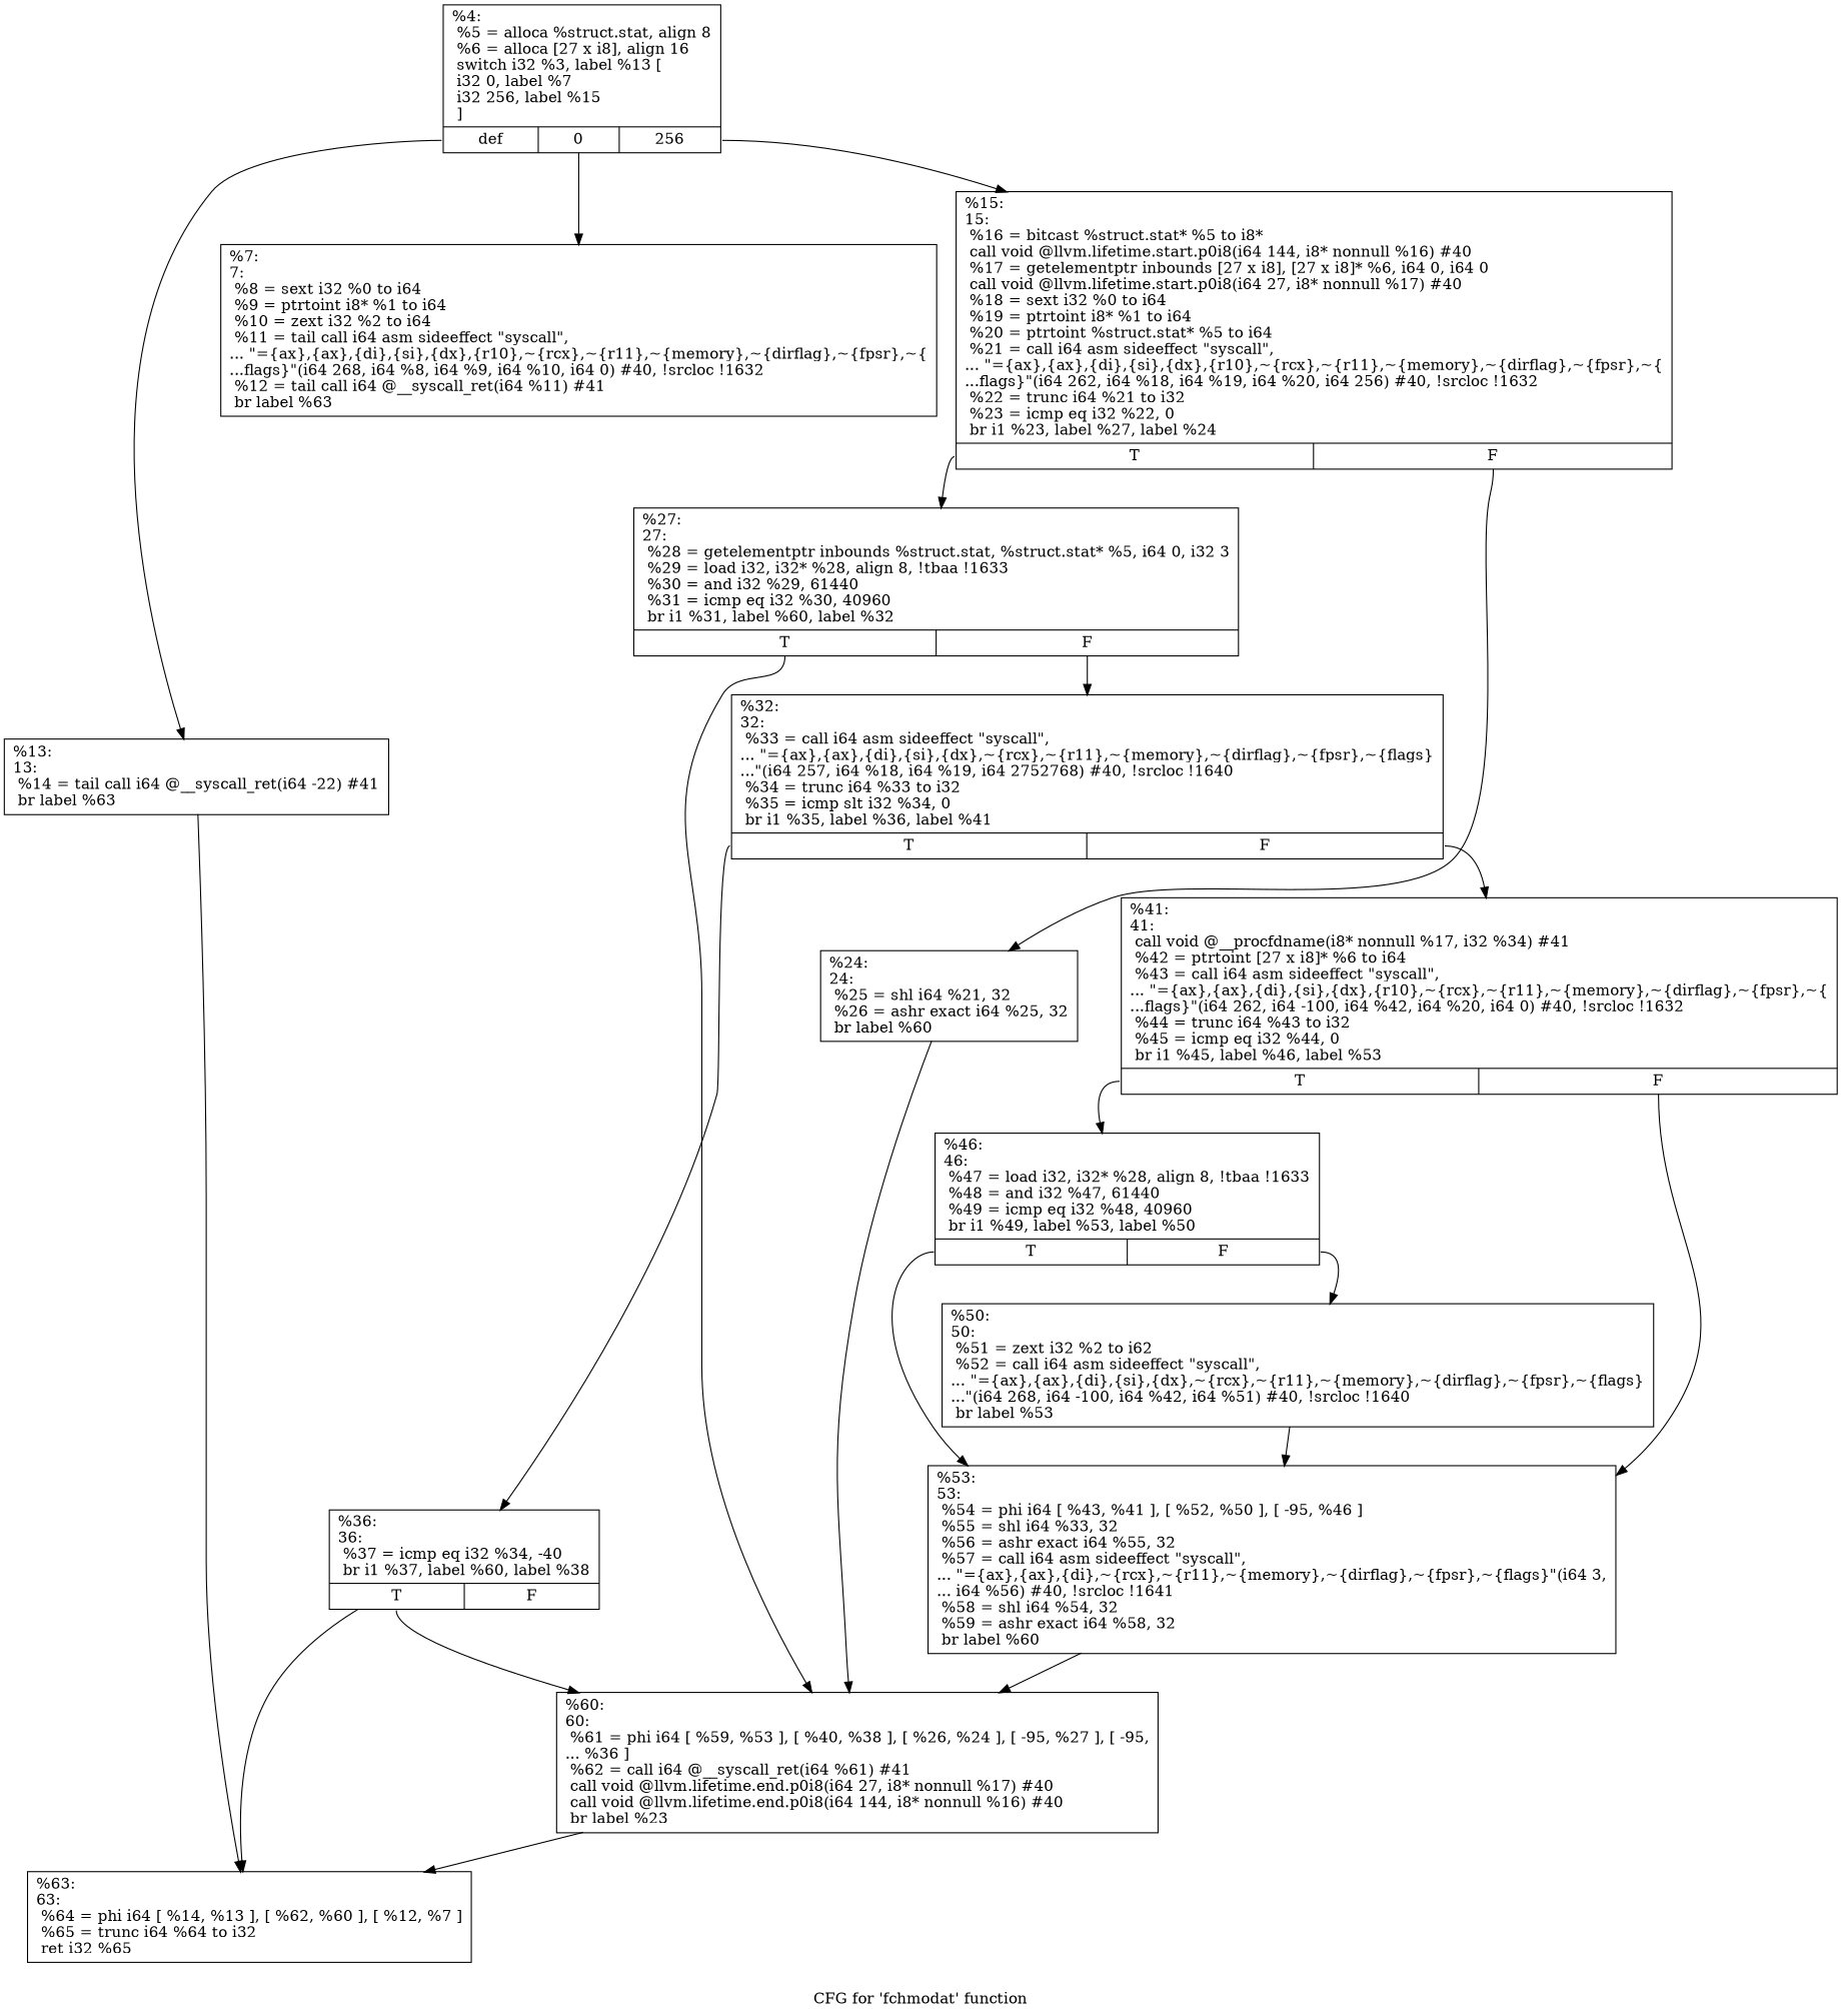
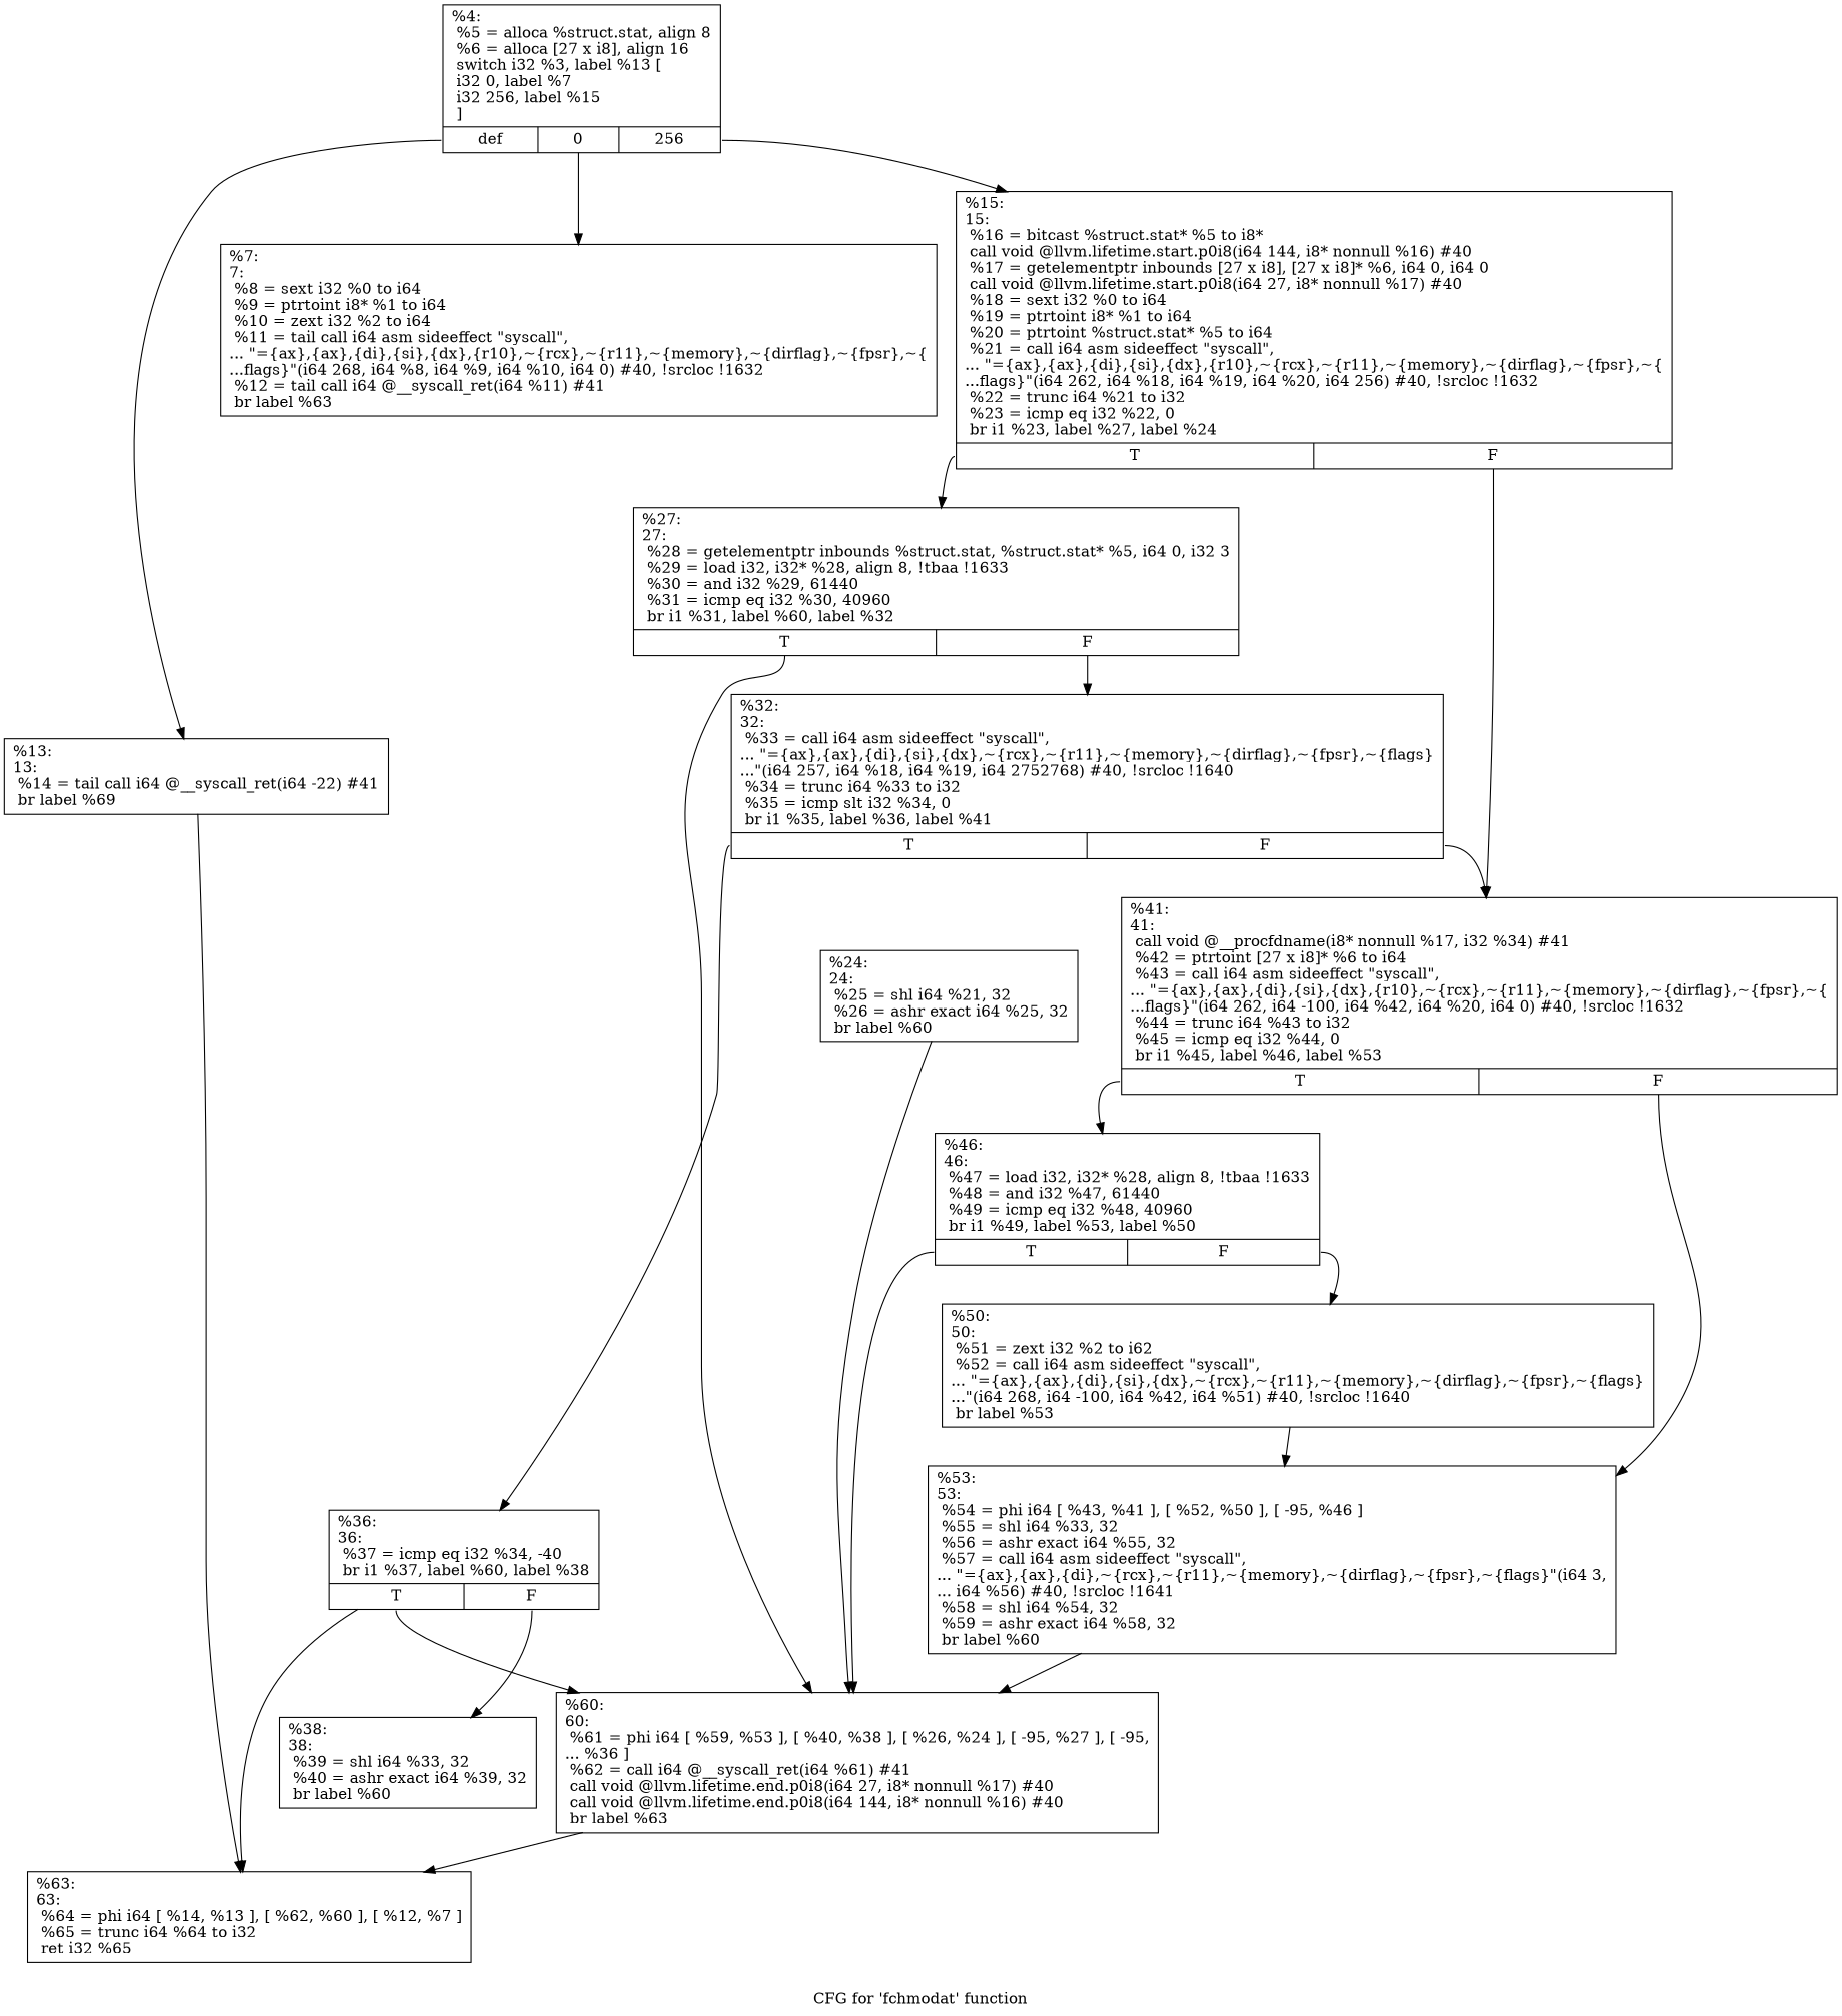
  digraph {
    label="CFG for 'fchmodat' function"
    node [shape=record]
    edge [tailport=s0]
    n1 [label="{%4:\l  %5 = alloca %struct.stat, align 8\l  %6 = alloca [27 x i8], align 16\l  switch i32 %3, label %13 [\l    i32 0, label %7\l    i32 256, label %15\l  ]\l|{<s0>def|<s1>0|<s2>256}}"]
-   n2 [label="{%13:\l13:                                               \l  %14 = tail call i64 @__syscall_ret(i64 -22) #41\l  br label %63\l}"]
+   n2 [label="{%13:\l13:                                               \l  %14 = tail call i64 @__syscall_ret(i64 -22) #41\l  br label %69\l}"]
    n3 [label="{%7:\l7:                                                \l  %8 = sext i32 %0 to i64\l  %9 = ptrtoint i8* %1 to i64\l  %10 = zext i32 %2 to i64\l  %11 = tail call i64 asm sideeffect \"syscall\",\l... \"=\{ax\},\{ax\},\{di\},\{si\},\{dx\},\{r10\},~\{rcx\},~\{r11\},~\{memory\},~\{dirflag\},~\{fpsr\},~\{\l...flags\}\"(i64 268, i64 %8, i64 %9, i64 %10, i64 0) #40, !srcloc !1632\l  %12 = tail call i64 @__syscall_ret(i64 %11) #41\l  br label %63\l}"]
    n4 [label="{%15:\l15:                                               \l  %16 = bitcast %struct.stat* %5 to i8*\l  call void @llvm.lifetime.start.p0i8(i64 144, i8* nonnull %16) #40\l  %17 = getelementptr inbounds [27 x i8], [27 x i8]* %6, i64 0, i64 0\l  call void @llvm.lifetime.start.p0i8(i64 27, i8* nonnull %17) #40\l  %18 = sext i32 %0 to i64\l  %19 = ptrtoint i8* %1 to i64\l  %20 = ptrtoint %struct.stat* %5 to i64\l  %21 = call i64 asm sideeffect \"syscall\",\l... \"=\{ax\},\{ax\},\{di\},\{si\},\{dx\},\{r10\},~\{rcx\},~\{r11\},~\{memory\},~\{dirflag\},~\{fpsr\},~\{\l...flags\}\"(i64 262, i64 %18, i64 %19, i64 %20, i64 256) #40, !srcloc !1632\l  %22 = trunc i64 %21 to i32\l  %23 = icmp eq i32 %22, 0\l  br i1 %23, label %27, label %24\l|{<s0>T|<s1>F}}"]
    n5 [label="{%63:\l63:                                               \l  %64 = phi i64 [ %14, %13 ], [ %62, %60 ], [ %12, %7 ]\l  %65 = trunc i64 %64 to i32\l  ret i32 %65\l}"]
    n6 [label="{%27:\l27:                                               \l  %28 = getelementptr inbounds %struct.stat, %struct.stat* %5, i64 0, i32 3\l  %29 = load i32, i32* %28, align 8, !tbaa !1633\l  %30 = and i32 %29, 61440\l  %31 = icmp eq i32 %30, 40960\l  br i1 %31, label %60, label %32\l|{<s0>T|<s1>F}}"]
    n7 [label="{%24:\l24:                                               \l  %25 = shl i64 %21, 32\l  %26 = ashr exact i64 %25, 32\l  br label %60\l}"]
-   n8 [label="{%60:\l60:                                               \l  %61 = phi i64 [ %59, %53 ], [ %40, %38 ], [ %26, %24 ], [ -95, %27 ], [ -95,\l... %36 ]\l  %62 = call i64 @__syscall_ret(i64 %61) #41\l  call void @llvm.lifetime.end.p0i8(i64 27, i8* nonnull %17) #40\l  call void @llvm.lifetime.end.p0i8(i64 144, i8* nonnull %16) #40\l  br label %23\l}"]
+   n8 [label="{%60:\l60:                                               \l  %61 = phi i64 [ %59, %53 ], [ %40, %38 ], [ %26, %24 ], [ -95, %27 ], [ -95,\l... %36 ]\l  %62 = call i64 @__syscall_ret(i64 %61) #41\l  call void @llvm.lifetime.end.p0i8(i64 27, i8* nonnull %17) #40\l  call void @llvm.lifetime.end.p0i8(i64 144, i8* nonnull %16) #40\l  br label %63\l}"]
    n9 [label="{%32:\l32:                                               \l  %33 = call i64 asm sideeffect \"syscall\",\l... \"=\{ax\},\{ax\},\{di\},\{si\},\{dx\},~\{rcx\},~\{r11\},~\{memory\},~\{dirflag\},~\{fpsr\},~\{flags\}\l...\"(i64 257, i64 %18, i64 %19, i64 2752768) #40, !srcloc !1640\l  %34 = trunc i64 %33 to i32\l  %35 = icmp slt i32 %34, 0\l  br i1 %35, label %36, label %41\l|{<s0>T|<s1>F}}"]
    n10 [label="{%36:\l36:                                               \l  %37 = icmp eq i32 %34, -40\l  br i1 %37, label %60, label %38\l|{<s0>T|<s1>F}}"]
    n11 [label="{%41:\l41:                                               \l  call void @__procfdname(i8* nonnull %17, i32 %34) #41\l  %42 = ptrtoint [27 x i8]* %6 to i64\l  %43 = call i64 asm sideeffect \"syscall\",\l... \"=\{ax\},\{ax\},\{di\},\{si\},\{dx\},\{r10\},~\{rcx\},~\{r11\},~\{memory\},~\{dirflag\},~\{fpsr\},~\{\l...flags\}\"(i64 262, i64 -100, i64 %42, i64 %20, i64 0) #40, !srcloc !1632\l  %44 = trunc i64 %43 to i32\l  %45 = icmp eq i32 %44, 0\l  br i1 %45, label %46, label %53\l|{<s0>T|<s1>F}}"]
+   n12 [label="{%38:\l38:                                               \l  %39 = shl i64 %33, 32\l  %40 = ashr exact i64 %39, 32\l  br label %60\l}"]
    n13 [label="{%46:\l46:                                               \l  %47 = load i32, i32* %28, align 8, !tbaa !1633\l  %48 = and i32 %47, 61440\l  %49 = icmp eq i32 %48, 40960\l  br i1 %49, label %53, label %50\l|{<s0>T|<s1>F}}"]
    n14 [label="{%53:\l53:                                               \l  %54 = phi i64 [ %43, %41 ], [ %52, %50 ], [ -95, %46 ]\l  %55 = shl i64 %33, 32\l  %56 = ashr exact i64 %55, 32\l  %57 = call i64 asm sideeffect \"syscall\",\l... \"=\{ax\},\{ax\},\{di\},~\{rcx\},~\{r11\},~\{memory\},~\{dirflag\},~\{fpsr\},~\{flags\}\"(i64 3,\l... i64 %56) #40, !srcloc !1641\l  %58 = shl i64 %54, 32\l  %59 = ashr exact i64 %58, 32\l  br label %60\l}"]
    n15 [label="{%50:\l50:                                               \l  %51 = zext i32 %2 to i62\l  %52 = call i64 asm sideeffect \"syscall\",\l... \"=\{ax\},\{ax\},\{di\},\{si\},\{dx\},~\{rcx\},~\{r11\},~\{memory\},~\{dirflag\},~\{fpsr\},~\{flags\}\l...\"(i64 268, i64 -100, i64 %42, i64 %51) #40, !srcloc !1640\l  br label %53\l}"]
    n1 -> n2
    n1 -> n3 [tailport=s1]
    n1 -> n4 [tailport=s2]
    n2 -> n5 [tailport=""]
    n4 -> n6
-   n4 -> n7 [tailport=s1]
+   n4 -> n11 [tailport=s1]
    n6 -> n8
    n6 -> n9 [tailport=s1]
    n7 -> n8 [tailport=""]
    n8 -> n5 [tailport=""]
    n9 -> n10
    n9 -> n11 [tailport=s1]
    n10 -> n5 [tailport=""]
    n10 -> n8
+   n10 -> n12 [tailport=s1]
    n11 -> n13
    n11 -> n14 [tailport=s1]
-   n13 -> n14
+   n13 -> n8
    n13 -> n15 [tailport=s1]
    n14 -> n8 [tailport=""]
    n15 -> n14 [tailport=""]
  }
